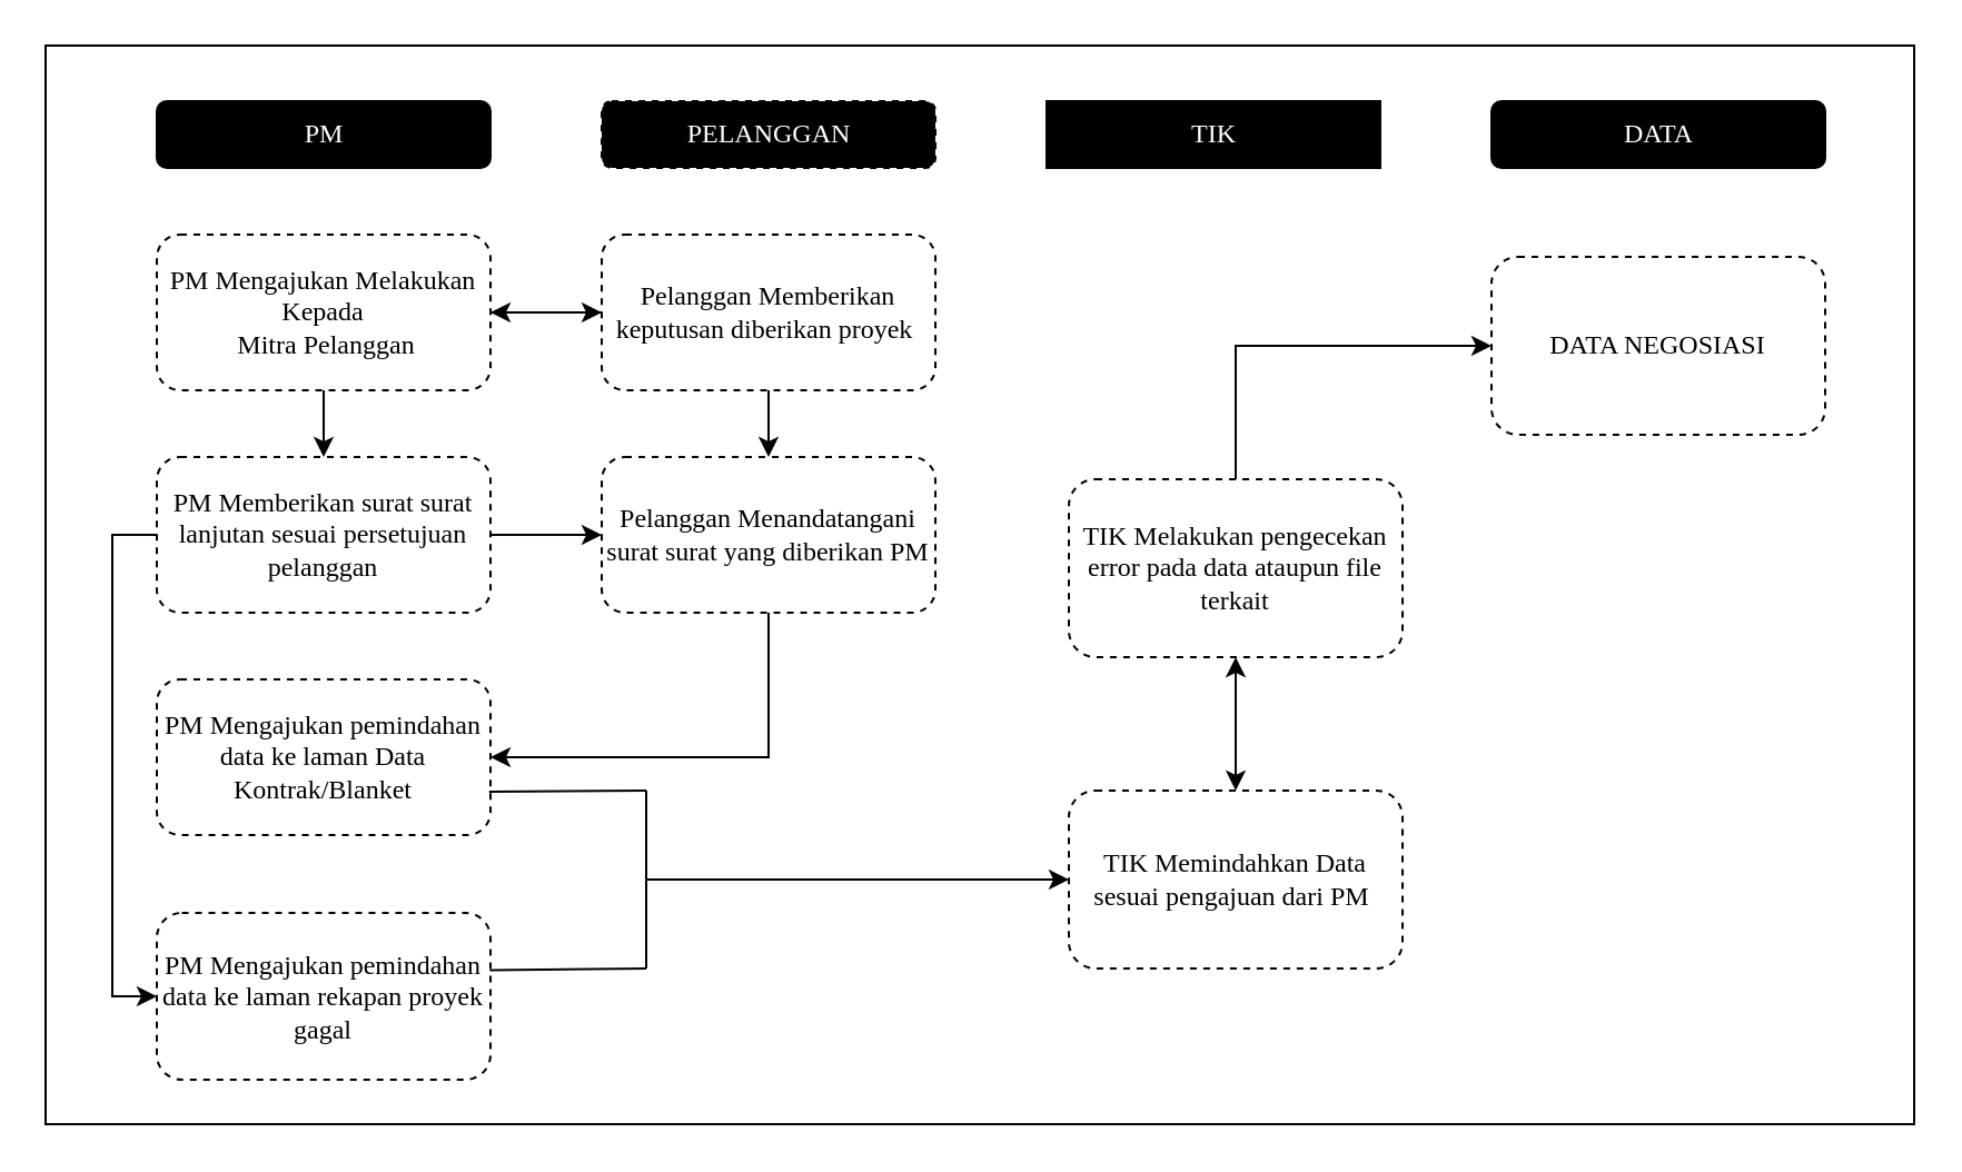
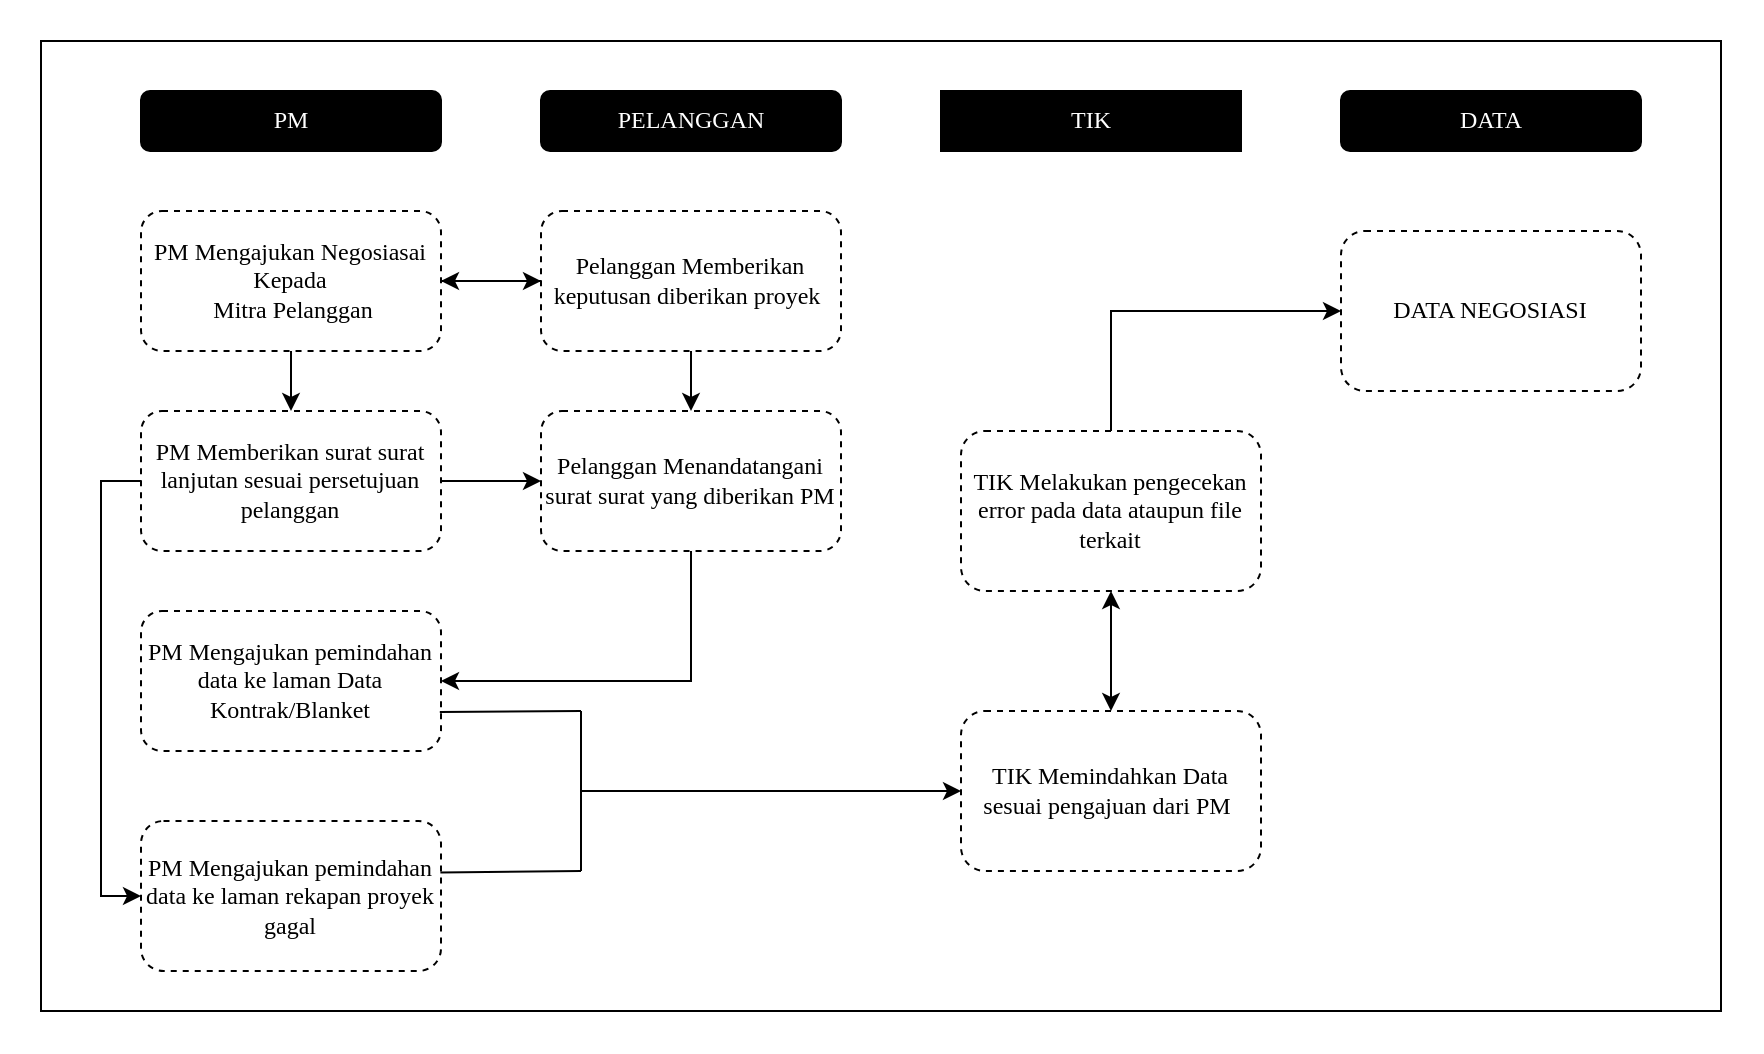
  <mxCell id="0" />
  <mxCell id="1" parent="0" />
  <mxCell id="2" value="PM" style="rounded=1;html=1;fillColor=#000000;fontColor=#ffffff;fontFamily=Verdana;" vertex="1" parent="1"><mxGeometry x="70" y="45" width="150" height="30" as="geometry" /></mxCell>
- <mxCell id="3" value="PELANGGAN" style="rounded=1;html=1;fillColor=#000000;fontColor=#ffffff;fontFamily=Verdana;dashed=1;" vertex="1" parent="1"><mxGeometry x="270" y="45" width="150" height="30" as="geometry" /></mxCell>
+ <mxCell id="3" value="PELANGGAN" style="rounded=1;html=1;fillColor=#000000;fontColor=#ffffff;fontFamily=Verdana;" vertex="1" parent="1"><mxGeometry x="270" y="45" width="150" height="30" as="geometry" /></mxCell>
  <mxCell id="4" value="TIK" style="html=1;fillColor=#000000;fontColor=#ffffff;fontFamily=Verdana;rounded=0;" vertex="1" parent="1"><mxGeometry x="470" y="45" width="150" height="30" as="geometry" /></mxCell>
  <mxCell id="5" value="" style="edgeStyle=orthogonalEdgeStyle;rounded=0;orthogonalLoop=1;jettySize=auto;html=1;" edge="1" parent="1" source="7" target="21"><mxGeometry relative="1" as="geometry" /></mxCell>
  <mxCell id="6" value="" style="edgeStyle=orthogonalEdgeStyle;rounded=0;orthogonalLoop=1;jettySize=auto;html=1;" edge="1" parent="1" source="7" target="11"><mxGeometry relative="1" as="geometry" /></mxCell>
- <mxCell id="7" value="PM Mengajukan Melakukan Kepada&lt;div&gt;&amp;nbsp;Mitra Pelanggan&lt;/div&gt;" style="rounded=1;whiteSpace=wrap;html=1;fontFamily=Verdana;dashed=1;" vertex="1" parent="1"><mxGeometry x="70" y="105" width="150" height="70" as="geometry" /></mxCell>
+ <mxCell id="7" value="PM Mengajukan Negosiasai Kepada&lt;div&gt;&amp;nbsp;Mitra Pelanggan&lt;/div&gt;" style="rounded=1;whiteSpace=wrap;html=1;fontFamily=Verdana;dashed=1;" vertex="1" parent="1"><mxGeometry x="70" y="105" width="150" height="70" as="geometry" /></mxCell>
  <mxCell id="8" style="edgeStyle=orthogonalEdgeStyle;rounded=0;orthogonalLoop=1;jettySize=auto;html=1;exitX=0.5;exitY=1;exitDx=0;exitDy=0;" edge="1" parent="1"><mxGeometry relative="1" as="geometry"><mxPoint x="590" y="165" as="sourcePoint" /><mxPoint x="590" y="165" as="targetPoint" /></mxGeometry></mxCell>
  <mxCell id="9" value="" style="edgeStyle=orthogonalEdgeStyle;rounded=0;orthogonalLoop=1;jettySize=auto;html=1;" edge="1" parent="1" source="11" target="13"><mxGeometry relative="1" as="geometry" /></mxCell>
  <mxCell id="10" value="" style="edgeStyle=orthogonalEdgeStyle;rounded=0;orthogonalLoop=1;jettySize=auto;html=1;" edge="1" parent="1" source="11" target="7"><mxGeometry relative="1" as="geometry" /></mxCell>
  <mxCell id="11" value="&lt;font face=&quot;Verdana&quot;&gt;Pelanggan Memberikan keputusan diberikan proyek&amp;nbsp;&lt;/font&gt;" style="rounded=1;whiteSpace=wrap;html=1;dashed=1;" vertex="1" parent="1"><mxGeometry x="270" y="105" width="150" height="70" as="geometry" /></mxCell>
  <mxCell id="12" value="" style="edgeStyle=orthogonalEdgeStyle;rounded=0;orthogonalLoop=1;jettySize=auto;html=1;entryX=1;entryY=0.5;entryDx=0;entryDy=0;" edge="1" parent="1" target="22"><mxGeometry relative="1" as="geometry"><mxPoint x="345" y="275" as="sourcePoint" /><mxPoint x="345" y="315" as="targetPoint" /><Array as="points"><mxPoint x="345" y="340" /></Array></mxGeometry></mxCell>
  <mxCell id="13" value="&lt;font face=&quot;Verdana&quot;&gt;Pelanggan Menandatangani surat surat yang diberikan PM&lt;/font&gt;" style="rounded=1;whiteSpace=wrap;html=1;dashed=1;" vertex="1" parent="1"><mxGeometry x="270" y="205" width="150" height="70" as="geometry" /></mxCell>
  <mxCell id="14" value="&lt;font face=&quot;Verdana&quot;&gt;TIK Memindahkan Data sesuai pengajuan dari PM&amp;nbsp;&lt;/font&gt;" style="rounded=1;whiteSpace=wrap;html=1;dashed=1;" vertex="1" parent="1"><mxGeometry x="480" y="355" width="150" height="80" as="geometry" /></mxCell>
  <mxCell id="15" value="&lt;font face=&quot;Verdana&quot;&gt;DATA NEGOSIASI&lt;/font&gt;" style="rounded=1;whiteSpace=wrap;html=1;dashed=1;" vertex="1" parent="1"><mxGeometry x="670" y="115" width="150" height="80" as="geometry" /></mxCell>
  <mxCell id="16" style="edgeStyle=orthogonalEdgeStyle;rounded=0;orthogonalLoop=1;jettySize=auto;html=1;exitX=0.5;exitY=0;exitDx=0;exitDy=0;entryX=0;entryY=0.5;entryDx=0;entryDy=0;" edge="1" parent="1" source="17" target="15"><mxGeometry relative="1" as="geometry" /></mxCell>
  <mxCell id="17" value="&lt;font face=&quot;Verdana&quot;&gt;TIK Melakukan pengecekan error pada data ataupun file terkait&lt;/font&gt;" style="rounded=1;whiteSpace=wrap;html=1;dashed=1;" vertex="1" parent="1"><mxGeometry x="480" y="215" width="150" height="80" as="geometry" /></mxCell>
  <mxCell id="18" value="" style="endArrow=classic;startArrow=classic;html=1;rounded=0;exitX=0.5;exitY=0;exitDx=0;exitDy=0;entryX=0.5;entryY=1;entryDx=0;entryDy=0;" edge="1" parent="1" source="14" target="17"><mxGeometry width="50" height="50" relative="1" as="geometry"><mxPoint x="350" y="405" as="sourcePoint" /><mxPoint x="400" y="355" as="targetPoint" /></mxGeometry></mxCell>
  <mxCell id="19" value="" style="edgeStyle=orthogonalEdgeStyle;rounded=0;orthogonalLoop=1;jettySize=auto;html=1;" edge="1" parent="1" source="21" target="13"><mxGeometry relative="1" as="geometry" /></mxCell>
  <mxCell id="20" style="edgeStyle=orthogonalEdgeStyle;rounded=0;orthogonalLoop=1;jettySize=auto;html=1;exitX=0;exitY=0.5;exitDx=0;exitDy=0;entryX=0;entryY=0.5;entryDx=0;entryDy=0;" edge="1" parent="1" source="21" target="23"><mxGeometry relative="1" as="geometry"><mxPoint x="30" y="445" as="targetPoint" /><mxPoint x="50" y="240" as="sourcePoint" /></mxGeometry></mxCell>
  <mxCell id="21" value="PM Memberikan surat surat lanjutan sesuai persetujuan pelanggan" style="rounded=1;whiteSpace=wrap;html=1;fontFamily=Verdana;dashed=1;" vertex="1" parent="1"><mxGeometry x="70" y="205" width="150" height="70" as="geometry" /></mxCell>
  <mxCell id="22" value="PM Mengajukan pemindahan data ke laman Data Kontrak/Blanket" style="rounded=1;whiteSpace=wrap;html=1;fontFamily=Verdana;dashed=1;" vertex="1" parent="1"><mxGeometry x="70" y="305" width="150" height="70" as="geometry" /></mxCell>
  <mxCell id="23" value="PM Mengajukan pemindahan data ke laman rekapan proyek gagal" style="rounded=1;whiteSpace=wrap;html=1;fontFamily=Verdana;dashed=1;" vertex="1" parent="1"><mxGeometry x="70" y="410" width="150" height="75" as="geometry" /></mxCell>
  <mxCell id="24" value="DATA" style="rounded=1;html=1;fillColor=#000000;fontColor=#ffffff;fontFamily=Verdana;" vertex="1" parent="1"><mxGeometry x="670" y="45" width="150" height="30" as="geometry" /></mxCell>
  <mxCell id="25" value="" style="endArrow=none;html=1;rounded=0;exitX=0.996;exitY=0.722;exitDx=0;exitDy=0;exitPerimeter=0;" edge="1" parent="1" source="22"><mxGeometry width="50" height="50" relative="1" as="geometry"><mxPoint x="350" y="355" as="sourcePoint" /><mxPoint x="290" y="355" as="targetPoint" /></mxGeometry></mxCell>
  <mxCell id="26" value="" style="endArrow=none;html=1;rounded=0;exitX=0.998;exitY=0.344;exitDx=0;exitDy=0;exitPerimeter=0;" edge="1" parent="1" source="23"><mxGeometry width="50" height="50" relative="1" as="geometry"><mxPoint x="220" y="445" as="sourcePoint" /><mxPoint x="290" y="435" as="targetPoint" /></mxGeometry></mxCell>
  <mxCell id="27" value="" style="endArrow=none;html=1;rounded=0;" edge="1" parent="1"><mxGeometry width="50" height="50" relative="1" as="geometry"><mxPoint x="290" y="355" as="sourcePoint" /><mxPoint x="290" y="435" as="targetPoint" /></mxGeometry></mxCell>
  <mxCell id="28" value="" style="endArrow=classic;html=1;rounded=0;entryX=0;entryY=0.5;entryDx=0;entryDy=0;" edge="1" parent="1" target="14"><mxGeometry width="50" height="50" relative="1" as="geometry"><mxPoint x="290" y="395" as="sourcePoint" /><mxPoint x="476" y="395" as="targetPoint" /></mxGeometry></mxCell>
  <mxCell id="29" value="" style="rounded=0;whiteSpace=wrap;html=1;fillColor=none;" vertex="1" parent="1"><mxGeometry x="20" y="20" width="840" height="485" as="geometry" /></mxCell>
